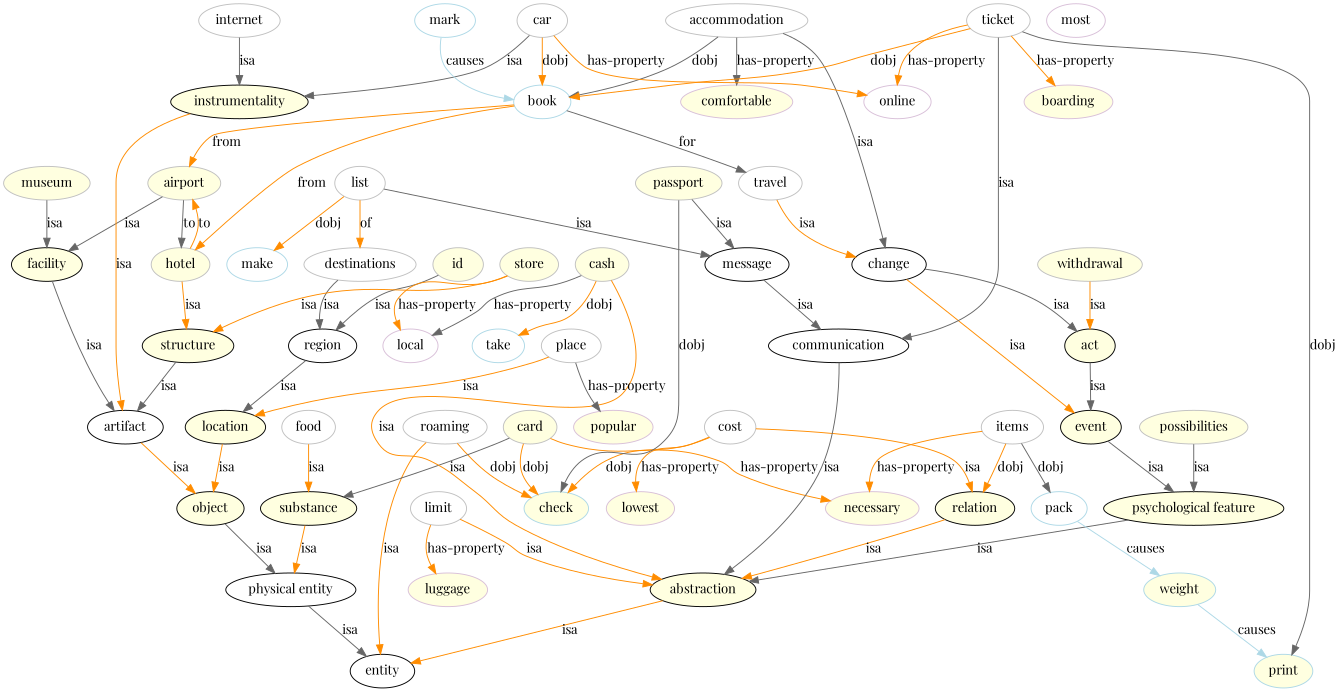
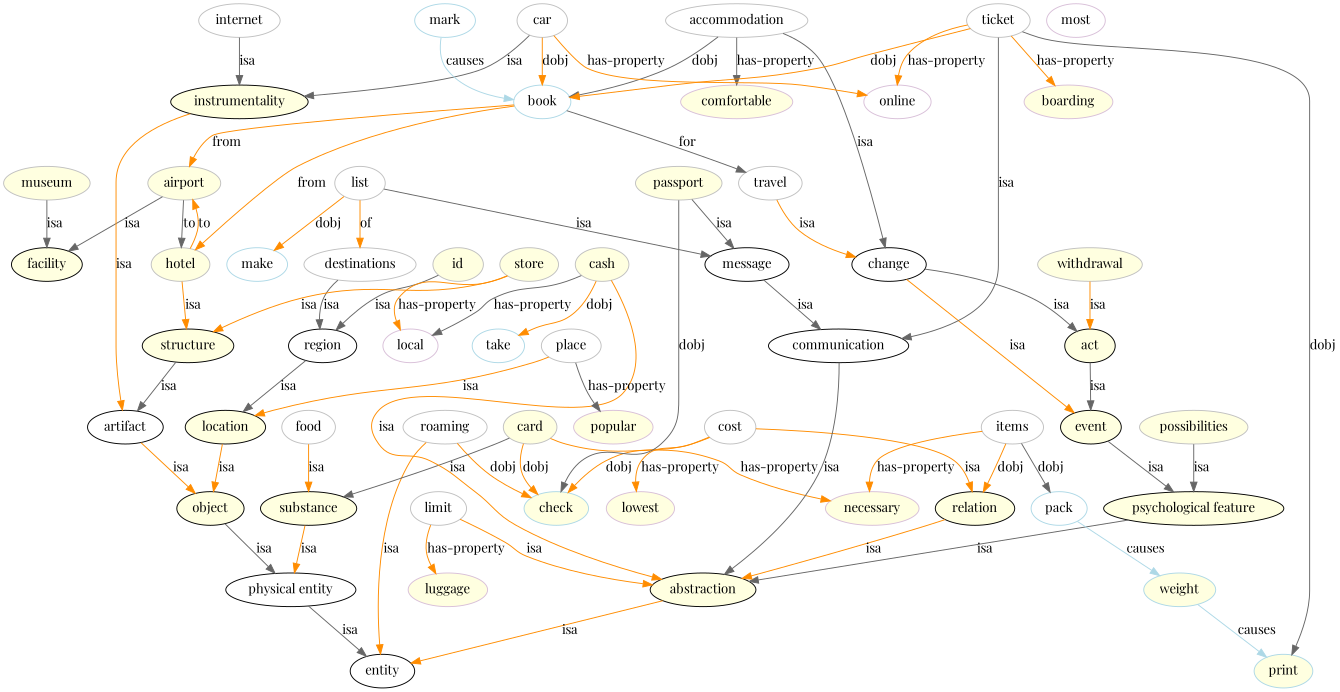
  digraph {
    fontname="Playfair Display"
    node [color=grey fillcolor=lightyellow fontname="Playfair Display" style=filled]
    edge [color=darkorange fontname="Playfair Display"]
    roaming [fillcolor=white]
    entity [fillcolor=white color=""]
    check [color=lightblue]
    change [fillcolor=white color=""]
    event [color=""]
    act [color=""]
    "psychological feature" [color=""]
    abstraction [color=""]
    accommodation [fillcolor=white]
    book [color=lightblue fillcolor=white]
    comfortable [color=thistle]
    airport
    hotel
    travel [fillcolor=white]
    artifact [fillcolor=white color=""]
    object [color=""]
    "physical entity" [fillcolor=white color=""]
    facility [color=""]
    structure [color=""]
    car [fillcolor=white]
    instrumentality [color=""]
    online [color=thistle fillcolor=white]
    substance [color=""]
    card
    necessary [color=thistle]
    cash
    take [color=lightblue fillcolor=white]
    local [color=thistle fillcolor=white]
    cost [fillcolor=white]
    relation [color=""]
    lowest [color=thistle]
    destinations [fillcolor=white]
    region [fillcolor=white color=""]
    location [color=""]
    id
    internet [fillcolor=white]
    items [fillcolor=white]
    pack [color=lightblue fillcolor=white]
    weight [color=lightblue]
    limit [fillcolor=white]
    luggage [color=thistle]
    list [fillcolor=white]
    message [fillcolor=white color=""]
    make [color=lightblue fillcolor=white]
    communication [fillcolor=white color=""]
    museum
    passport
    place [fillcolor=white]
    popular [color=thistle]
    possibilities
    store
    ticket [fillcolor=white]
    print [color=lightblue]
    boarding [color=thistle]
    withdrawal
    food [fillcolor=white]
    mark [color=lightblue fillcolor=white]
    most [color=thistle fillcolor=white]
    roaming -> entity [label=isa]
    roaming -> check [label=dobj]
    change -> event [label=isa]
    change -> act [color=gray40 label=isa]
    event -> "psychological feature" [color=gray40 label=isa]
    act -> event [color=gray40 label=isa]
    "psychological feature" -> abstraction [color=gray40 label=isa]
    abstraction -> entity [label=isa]
    accommodation -> change [color=gray40 label=isa]
    accommodation -> book [color=gray40 label=dobj]
    accommodation -> comfortable [color=gray40 label="has-property"]
    book -> airport [label=from]
    book -> hotel [label=from]
    book -> travel [color=gray40 label=for]
    airport -> hotel [color=gray40 label=to]
    airport -> facility [color=gray40 label=isa]
    hotel -> airport [label=to]
    hotel -> structure [label=isa]
    travel -> change [label=isa]
    artifact -> object [label=isa]
    object -> "physical entity" [color=gray40 label=isa]
    "physical entity" -> entity [color=gray40 label=isa]
-   facility -> artifact [color=gray40 label=isa]
    structure -> artifact [color=gray40 label=isa]
    car -> book [label=dobj]
    car -> instrumentality [color=gray40 label=isa]
    car -> online [label="has-property"]
    instrumentality -> artifact [label=isa]
    substance -> "physical entity" [label=isa]
    card -> check [label=dobj]
    card -> substance [color=gray40 label=isa]
    card -> necessary [label="has-property"]
    cash -> abstraction [label=isa]
    cash -> take [label=dobj]
    cash -> local [color=gray40 label="has-property"]
    cost -> check [label=dobj]
    cost -> relation [label=isa]
    cost -> lowest [label="has-property"]
    relation -> abstraction [label=isa]
    destinations -> region [color=gray40 label=isa]
    region -> location [color=gray40 label=isa]
    location -> object [label=isa]
    id -> region [color=gray40 label=isa]
    internet -> instrumentality [color=gray40 label=isa]
    items -> necessary [label="has-property"]
    items -> relation [label=dobj]
    items -> pack [color=gray40 label=dobj]
    pack -> weight [color=lightblue label=causes]
    weight -> print [color=lightblue label=causes]
    limit -> abstraction [label=isa]
    limit -> luggage [label="has-property"]
    list -> destinations [label=of]
    list -> message [color=gray40 label=isa]
    list -> make [label=dobj]
    message -> communication [color=gray40 label=isa]
    communication -> abstraction [color=gray40 label=isa]
    museum -> facility [color=gray40 label=isa]
    passport -> check [color=gray40 label=dobj]
    passport -> message [color=gray40 label=isa]
    place -> location [label=isa]
    place -> popular [color=gray40 label="has-property"]
    possibilities -> "psychological feature" [color=gray40 label=isa]
    store -> structure [label=isa]
    store -> local [label="has-property"]
    ticket -> book [label=dobj]
    ticket -> online [label="has-property"]
    ticket -> communication [color=gray40 label=isa]
    ticket -> print [color=gray40 label=dobj]
    ticket -> boarding [label="has-property"]
    withdrawal -> act [label=isa]
    food -> substance [label=isa]
    mark -> book [color=lightblue label=causes]
  }
